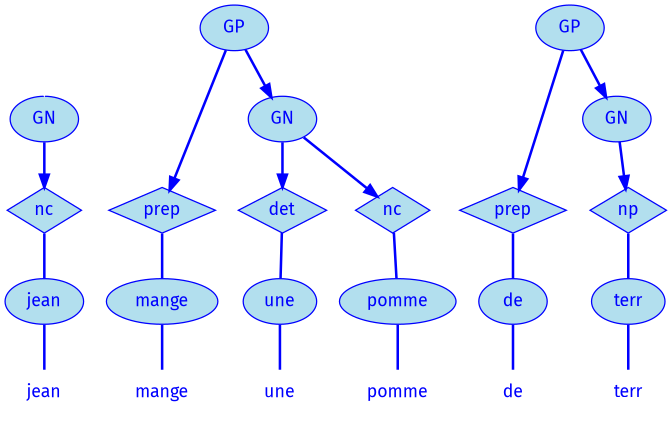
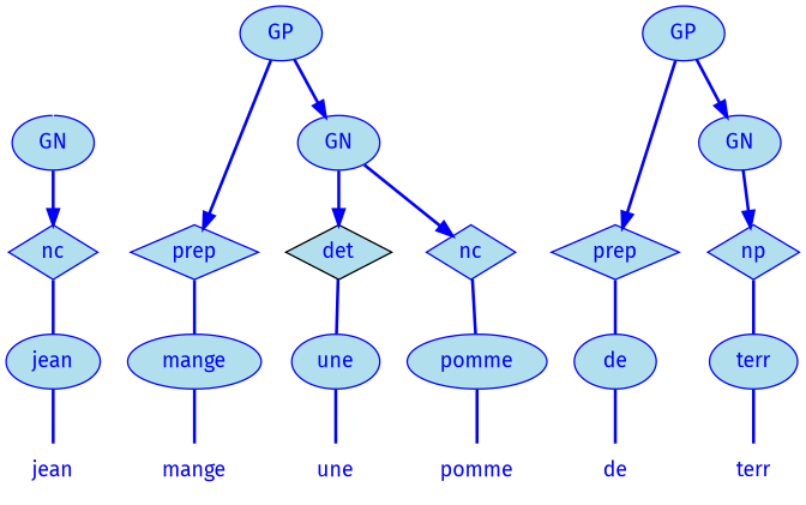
  digraph {
    fontname="Fira Sans"
    node [fillcolor=lightblue2 fontcolor=blue shape=plaintext fontname="Fira Sans" color=blue style=filled]
    edge [arrowhead=none color=blue fontcolor=blue minlen=1 style=bold fontname="Fira Sans"]
    n1 [height=0.50 label=jean width=0.75 color="" style=""]
    n2 [height=0.50 label=jean shape=ellipse width=0.86]
    n3 [height=0.50 label=nc shape=diamond width=0.75]
    n4 [arrowhead=doubleoctagon height=0.50 label=GN width=0.75 shape=""]
    n5 [height=0.50 label=mange width=0.86 color="" style=""]
    n6 [height=0.50 label=mange shape=ellipse width=1.22]
    n7 [height=0.50 label=prep shape=diamond width=0.89]
    n8 [height=0.50 label=une width=0.75 color="" style=""]
    n9 [height=0.50 label=une shape=ellipse width=0.81]
-   n10 [height=0.50 label=det shape=diamond width=0.75]
+   n10 [color=black height=0.50 label=det shape=diamond width=0.75]
    n11 [height=0.50 label=pomme width=0.92 color="" style=""]
    n12 [height=0.50 label=pomme shape=ellipse width=1.28]
    n13 [height=0.50 label=nc shape=diamond width=0.75]
    n14 [arrowhead=doubleoctagon height=0.50 label=GN width=0.75 shape=""]
    n15 [arrowhead=doubleoctagon height=0.50 label=GP width=0.75 shape=""]
    n16 [height=0.50 label=de width=0.75 color="" style=""]
    n17 [height=0.50 label=de shape=ellipse width=0.75]
    n18 [height=0.50 label=prep shape=diamond width=0.89]
    n19 [height=0.50 label=terr width=0.75 color="" style=""]
    n20 [height=0.50 label=terr shape=ellipse width=0.81]
    n21 [height=0.50 label=np shape=diamond width=0.75]
    n22 [arrowhead=doubleoctagon height=0.50 label=GN width=0.75 shape=""]
    n23 [arrowhead=doubleoctagon height=0.50 label=GP width=0.75 shape=""]
    "mc1s1_chk0#chunk#empty" [color=white fillcolor=white fontcolor=white height=0.06 shape=point width=0.06 style=""]
    n2 -> n1
    n3 -> n2
    n4 -> n3 [shape=normal arrowhead=""]
    n6 -> n5
    n7 -> n6
    n9 -> n8
    n10 -> n9
    n12 -> n11
    n13 -> n12
    n14 -> n10 [shape=normal arrowhead=""]
    n14 -> n13 [shape=normal arrowhead=""]
    n15 -> n7 [minlen=2 shape=normal arrowhead=""]
    n15 -> n14 [shape=normal arrowhead=""]
    n17 -> n16
    n18 -> n17
    n20 -> n19
    n21 -> n20
    n22 -> n21 [shape=normal arrowhead=""]
    n23 -> n18 [minlen=2 shape=normal arrowhead=""]
    n23 -> n22 [shape=normal arrowhead=""]
    "mc1s1_chk0#chunk#empty" -> n4 [color=white fontcolor=white shape=none arrowhead="" style=""]
  }
